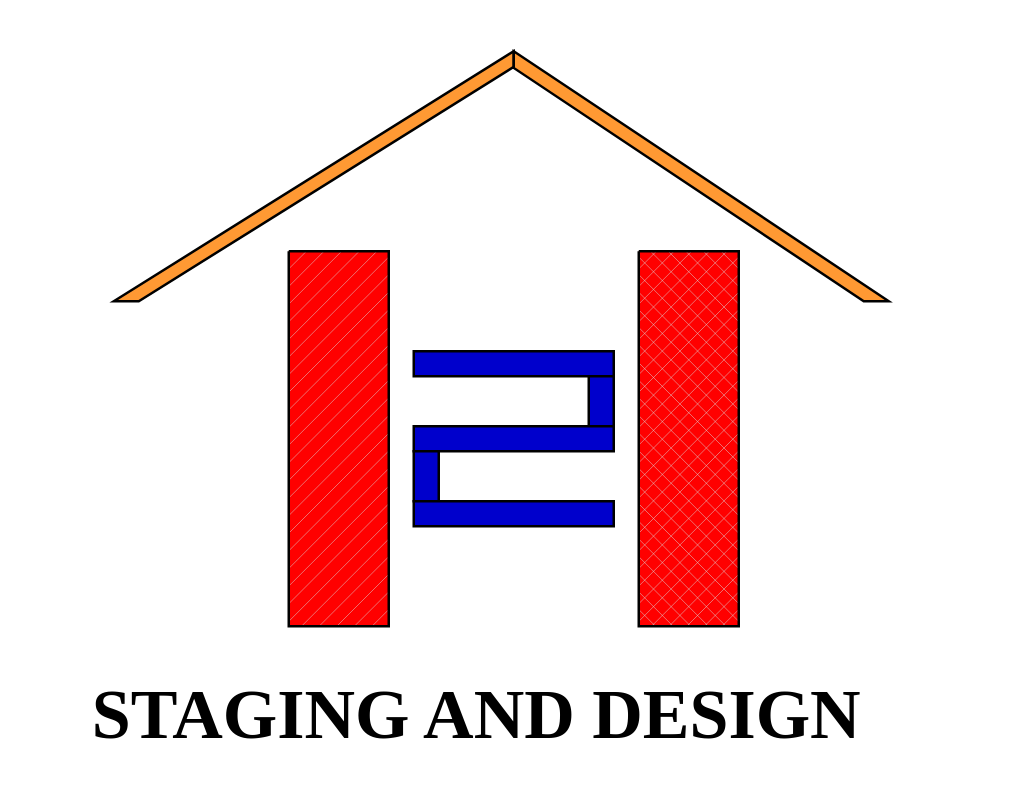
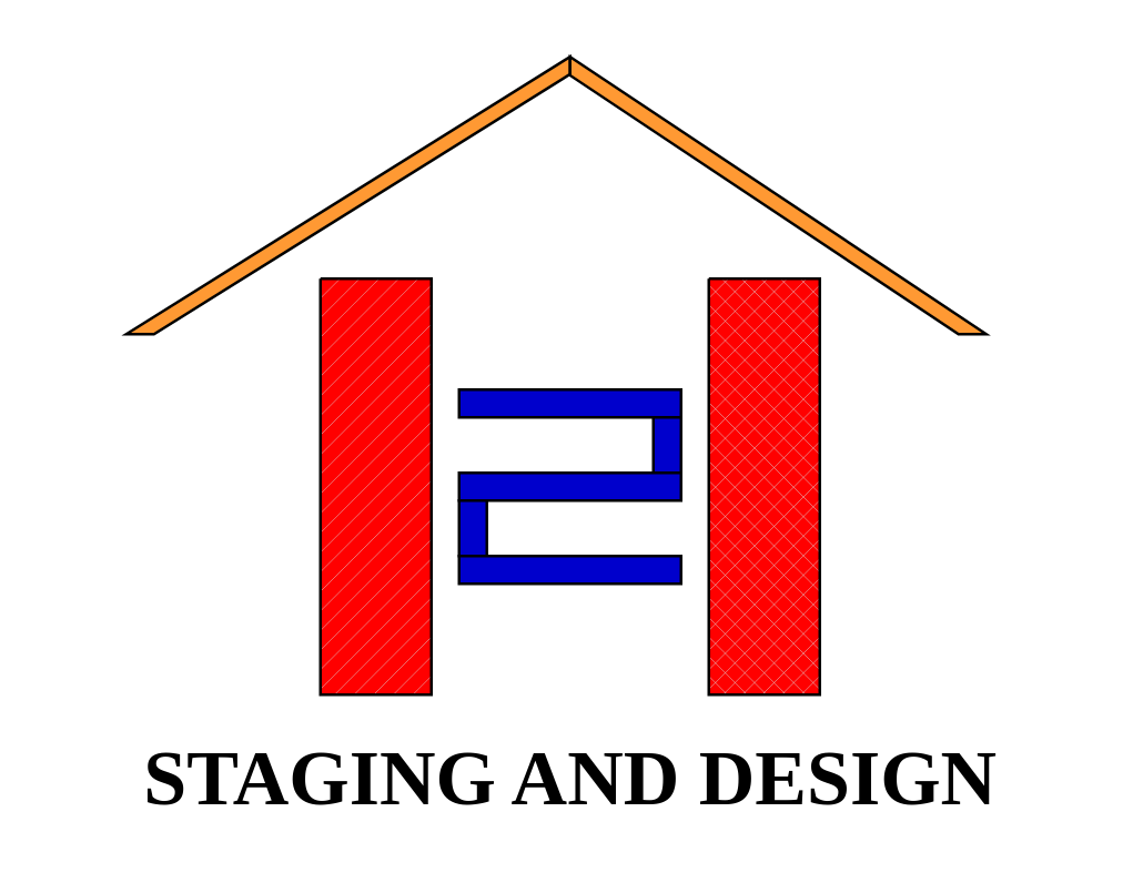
  <mxCell id="0" />
  <mxCell id="1" parent="0" />
  <mxCell id="2" value="" style="verticalLabelPosition=bottom;verticalAlign=top;html=1;shape=mxgraph.basic.patternFillRect;fillStyle=diag;step=5;fillStrokeWidth=0.2;fillStrokeColor=#dddddd;fillColor=#FF0000;" vertex="1" parent="1"><mxGeometry x="115" y="100" width="40" height="150" as="geometry" /></mxCell>
  <mxCell id="3" value="" style="verticalLabelPosition=bottom;verticalAlign=top;html=1;shape=mxgraph.basic.patternFillRect;fillStyle=diagGrid;step=5;fillStrokeWidth=0.2;fillStrokeColor=#dddddd;fillColor=#FF0000;" vertex="1" parent="1"><mxGeometry x="255" y="100" width="40" height="150" as="geometry" /></mxCell>
  <mxCell id="4" value="" style="verticalLabelPosition=bottom;verticalAlign=top;html=1;shape=mxgraph.basic.diag_stripe;dx=10;fillColor=#FF9933;" vertex="1" parent="1"><mxGeometry x="45" y="20" width="160" height="100" as="geometry" /></mxCell>
  <mxCell id="5" value="" style="verticalLabelPosition=bottom;verticalAlign=top;html=1;shape=mxgraph.basic.diag_stripe;dx=10;flipV=1;direction=west;fillColor=#FF9933;" vertex="1" parent="1"><mxGeometry x="205" y="20" width="150" height="100" as="geometry" /></mxCell>
- <mxCell id="6" value="&lt;font style=&quot;font-size: 28px;&quot;&gt;&lt;span style=&quot;font-size: 28px;&quot;&gt;&lt;font style=&quot;font-size: 28px;&quot;&gt;STAGING AND DESIGN&lt;/font&gt;&lt;/span&gt;&lt;/font&gt;" style="text;html=1;align=center;verticalAlign=middle;resizable=0;points=[];autosize=1;strokeColor=none;fillColor=none;fontStyle=1;fontSize=28;fontFamily=Verdana;" vertex="1" parent="1"><mxGeometry x="5" y="265" width="370" height="40" as="geometry" /></mxCell>
+ <mxCell id="6" value="&lt;font style=&quot;font-size: 28px;&quot;&gt;&lt;span style=&quot;font-size: 28px;&quot;&gt;&lt;font style=&quot;font-size: 28px;&quot;&gt;STAGING AND DESIGN&lt;/font&gt;&lt;/span&gt;&lt;/font&gt;" style="text;html=1;align=center;verticalAlign=middle;resizable=0;points=[];autosize=1;strokeColor=none;fillColor=none;fontStyle=1;fontSize=28;fontFamily=Verdana;" vertex="1" parent="1"><mxGeometry x="20" y="260" width="370" height="40" as="geometry" /></mxCell>
  <mxCell id="7" value="" style="html=1;points=[];perimeter=orthogonalPerimeter;fontFamily=Courier New;fontSize=24;direction=south;fillColor=#0000CC;" vertex="1" parent="1"><mxGeometry x="165" y="140" width="80" height="10" as="geometry" /></mxCell>
  <mxCell id="8" value="" style="html=1;points=[];perimeter=orthogonalPerimeter;fontFamily=Courier New;fontSize=24;fillColor=#0000CC;" vertex="1" parent="1"><mxGeometry x="235" y="150" width="10" height="20" as="geometry" /></mxCell>
  <mxCell id="9" value="" style="html=1;points=[];perimeter=orthogonalPerimeter;fontFamily=Courier New;fontSize=24;direction=south;fillColor=#0000CC;" vertex="1" parent="1"><mxGeometry x="165" y="170" width="80" height="10" as="geometry" /></mxCell>
  <mxCell id="10" value="" style="html=1;points=[];perimeter=orthogonalPerimeter;fontFamily=Courier New;fontSize=24;fillColor=#0000CC;" vertex="1" parent="1"><mxGeometry x="165" y="180" width="10" height="20" as="geometry" /></mxCell>
  <mxCell id="11" value="" style="html=1;points=[];perimeter=orthogonalPerimeter;fontFamily=Courier New;fontSize=24;direction=south;fillColor=#0000CC;" vertex="1" parent="1"><mxGeometry x="165" y="200" width="80" height="10" as="geometry" /></mxCell>
